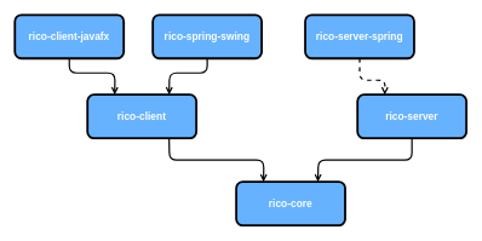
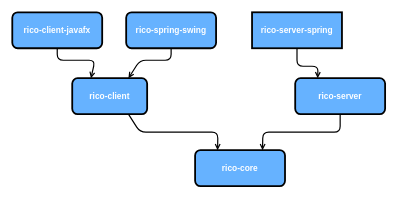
  <mxCell id="0" />
  <mxCell id="1" parent="0" />
  <mxCell id="2" value="&lt;font color=&quot;#ffffff&quot; size=&quot;1&quot;&gt;&lt;b style=&quot;font-size: 14px&quot;&gt;rico-client-javafx&lt;/b&gt;&lt;/font&gt;" style="rounded=1;whiteSpace=wrap;html=1;strokeWidth=3;fillColor=#66B2FF;" parent="1" vertex="1"><mxGeometry x="20" y="20" width="150" height="60" as="geometry" /></mxCell>
  <mxCell id="3" value="&lt;font color=&quot;#ffffff&quot; size=&quot;1&quot;&gt;&lt;b style=&quot;font-size: 14px&quot;&gt;rico-spring-swing&lt;/b&gt;&lt;/font&gt;" style="rounded=1;whiteSpace=wrap;html=1;strokeWidth=3;fillColor=#66B2FF;" parent="1" vertex="1"><mxGeometry x="210" y="20" width="150" height="60" as="geometry" /></mxCell>
- <mxCell id="4" value="&lt;font color=&quot;#ffffff&quot; size=&quot;1&quot;&gt;&lt;b style=&quot;font-size: 14px&quot;&gt;rico-client&lt;/b&gt;&lt;/font&gt;" style="rounded=1;whiteSpace=wrap;html=1;strokeWidth=3;fillColor=#66B2FF;" parent="1" vertex="1"><mxGeometry x="120" y="130" width="150" height="60" as="geometry" /></mxCell>
- <mxCell id="5" value="&lt;font color=&quot;#ffffff&quot; size=&quot;1&quot;&gt;&lt;b style=&quot;font-size: 14px&quot;&gt;rico-server-spring&lt;/b&gt;&lt;/font&gt;" style="rounded=1;whiteSpace=wrap;html=1;strokeWidth=3;fillColor=#66B2FF;" parent="1" vertex="1"><mxGeometry x="420" y="20" width="150" height="60" as="geometry" /></mxCell>
+ <mxCell id="4" value="&lt;font color=&quot;#ffffff&quot; size=&quot;1&quot;&gt;&lt;b style=&quot;font-size: 14px&quot;&gt;rico-client&lt;/b&gt;&lt;/font&gt;" style="rounded=1;whiteSpace=wrap;html=1;strokeWidth=3;fillColor=#66B2FF;" parent="1" vertex="1"><mxGeometry x="120" y="130" width="125" height="60" as="geometry" /></mxCell>
+ <mxCell id="5" value="&lt;font color=&quot;#ffffff&quot; size=&quot;1&quot;&gt;&lt;b style=&quot;font-size: 14px&quot;&gt;rico-server-spring&lt;/b&gt;&lt;/font&gt;" style="whiteSpace=wrap;html=1;strokeWidth=3;fillColor=#66B2FF;rounded=0;" parent="1" vertex="1"><mxGeometry x="420" y="20" width="150" height="60" as="geometry" /></mxCell>
  <mxCell id="6" value="&lt;font color=&quot;#ffffff&quot; size=&quot;1&quot;&gt;&lt;b style=&quot;font-size: 14px&quot;&gt;rico-server&lt;/b&gt;&lt;/font&gt;" style="rounded=1;whiteSpace=wrap;html=1;strokeWidth=3;fillColor=#66B2FF;" parent="1" vertex="1"><mxGeometry x="492" y="130" width="150" height="60" as="geometry" /></mxCell>
  <mxCell id="7" value="&lt;font color=&quot;#ffffff&quot; size=&quot;1&quot;&gt;&lt;b style=&quot;font-size: 14px&quot;&gt;rico-core&lt;/b&gt;&lt;/font&gt;" style="rounded=1;whiteSpace=wrap;html=1;strokeWidth=3;fillColor=#66B2FF;" parent="1" vertex="1"><mxGeometry x="325" y="250" width="150" height="60" as="geometry" /></mxCell>
  <mxCell id="8" value="" style="endArrow=open;html=1;endFill=0;strokeWidth=2;exitX=0.75;exitY=1;exitDx=0;exitDy=0;entryX=0.25;entryY=0;entryDx=0;entryDy=0;" parent="1" source="4" target="7" edge="1"><mxGeometry width="50" height="50" relative="1" as="geometry"><mxPoint x="210" y="300" as="sourcePoint" /><mxPoint x="310" y="320" as="targetPoint" /><Array as="points"><mxPoint x="233" y="220" /><mxPoint x="363" y="220" /></Array></mxGeometry></mxCell>
- <mxCell id="9" value="" style="endArrow=open;html=1;endFill=0;strokeWidth=2;exitX=0.5;exitY=1;exitDx=0;exitDy=0;entryX=0.25;entryY=0;entryDx=0;entryDy=0;dashed=1;" parent="1" source="5" target="6" edge="1"><mxGeometry width="50" height="50" relative="1" as="geometry"><mxPoint x="554.167" y="200" as="sourcePoint" /><mxPoint x="540" y="120" as="targetPoint" /><Array as="points"><mxPoint x="495" y="110" /><mxPoint x="530" y="110" /></Array></mxGeometry></mxCell>
+ <mxCell id="9" value="" style="endArrow=open;html=1;endFill=0;strokeWidth=2;exitX=0.5;exitY=1;exitDx=0;exitDy=0;entryX=0.25;entryY=0;entryDx=0;entryDy=0;" parent="1" source="5" target="6" edge="1"><mxGeometry width="50" height="50" relative="1" as="geometry"><mxPoint x="554.167" y="200" as="sourcePoint" /><mxPoint x="540" y="120" as="targetPoint" /><Array as="points"><mxPoint x="495" y="110" /><mxPoint x="530" y="110" /></Array></mxGeometry></mxCell>
  <mxCell id="10" value="" style="endArrow=open;html=1;endFill=0;strokeWidth=2;exitX=0.5;exitY=1;exitDx=0;exitDy=0;entryX=0.75;entryY=0;entryDx=0;entryDy=0;" parent="1" source="3" target="4" edge="1"><mxGeometry width="50" height="50" relative="1" as="geometry"><mxPoint x="515" y="100" as="sourcePoint" /><mxPoint x="577.5" y="150" as="targetPoint" /><Array as="points"><mxPoint x="285" y="100" /><mxPoint x="233" y="100" /></Array></mxGeometry></mxCell>
  <mxCell id="11" value="" style="endArrow=open;html=1;endFill=0;strokeWidth=2;exitX=0.5;exitY=1;exitDx=0;exitDy=0;entryX=0.25;entryY=0;entryDx=0;entryDy=0;" parent="1" source="2" target="4" edge="1"><mxGeometry width="50" height="50" relative="1" as="geometry"><mxPoint x="257.5" y="90" as="sourcePoint" /><mxPoint x="242.5" y="140" as="targetPoint" /><Array as="points"><mxPoint x="95" y="100" /><mxPoint x="158" y="100" /></Array></mxGeometry></mxCell>
  <mxCell id="12" value="" style="endArrow=open;html=1;endFill=0;strokeWidth=2;entryX=0.75;entryY=0;entryDx=0;entryDy=0;exitX=0.5;exitY=1;exitDx=0;exitDy=0;" edge="1" parent="1" source="6" target="7"><mxGeometry width="50" height="50" relative="1" as="geometry"><mxPoint x="568" y="200" as="sourcePoint" /><mxPoint x="438" y="250" as="targetPoint" /><Array as="points"><mxPoint x="567" y="220" /><mxPoint x="438" y="220" /></Array></mxGeometry></mxCell>
